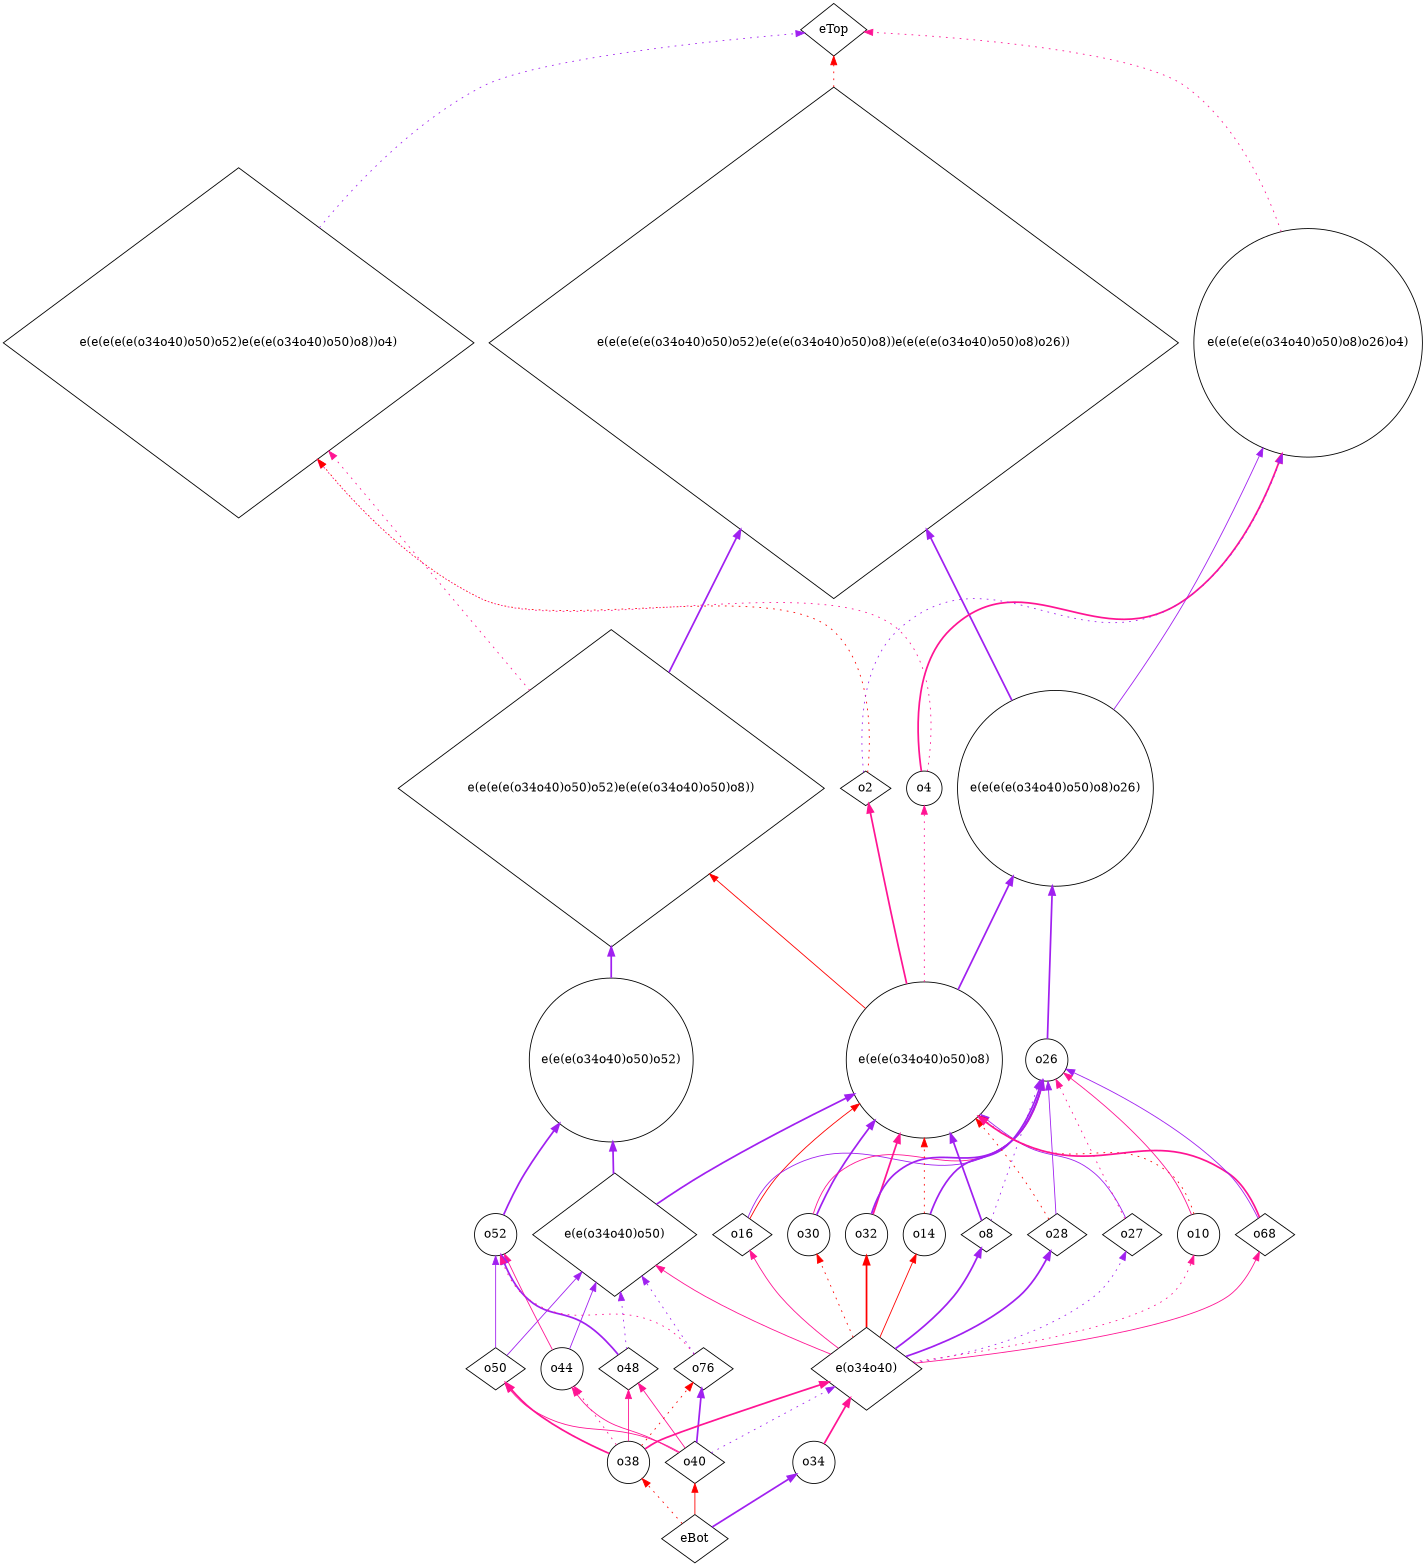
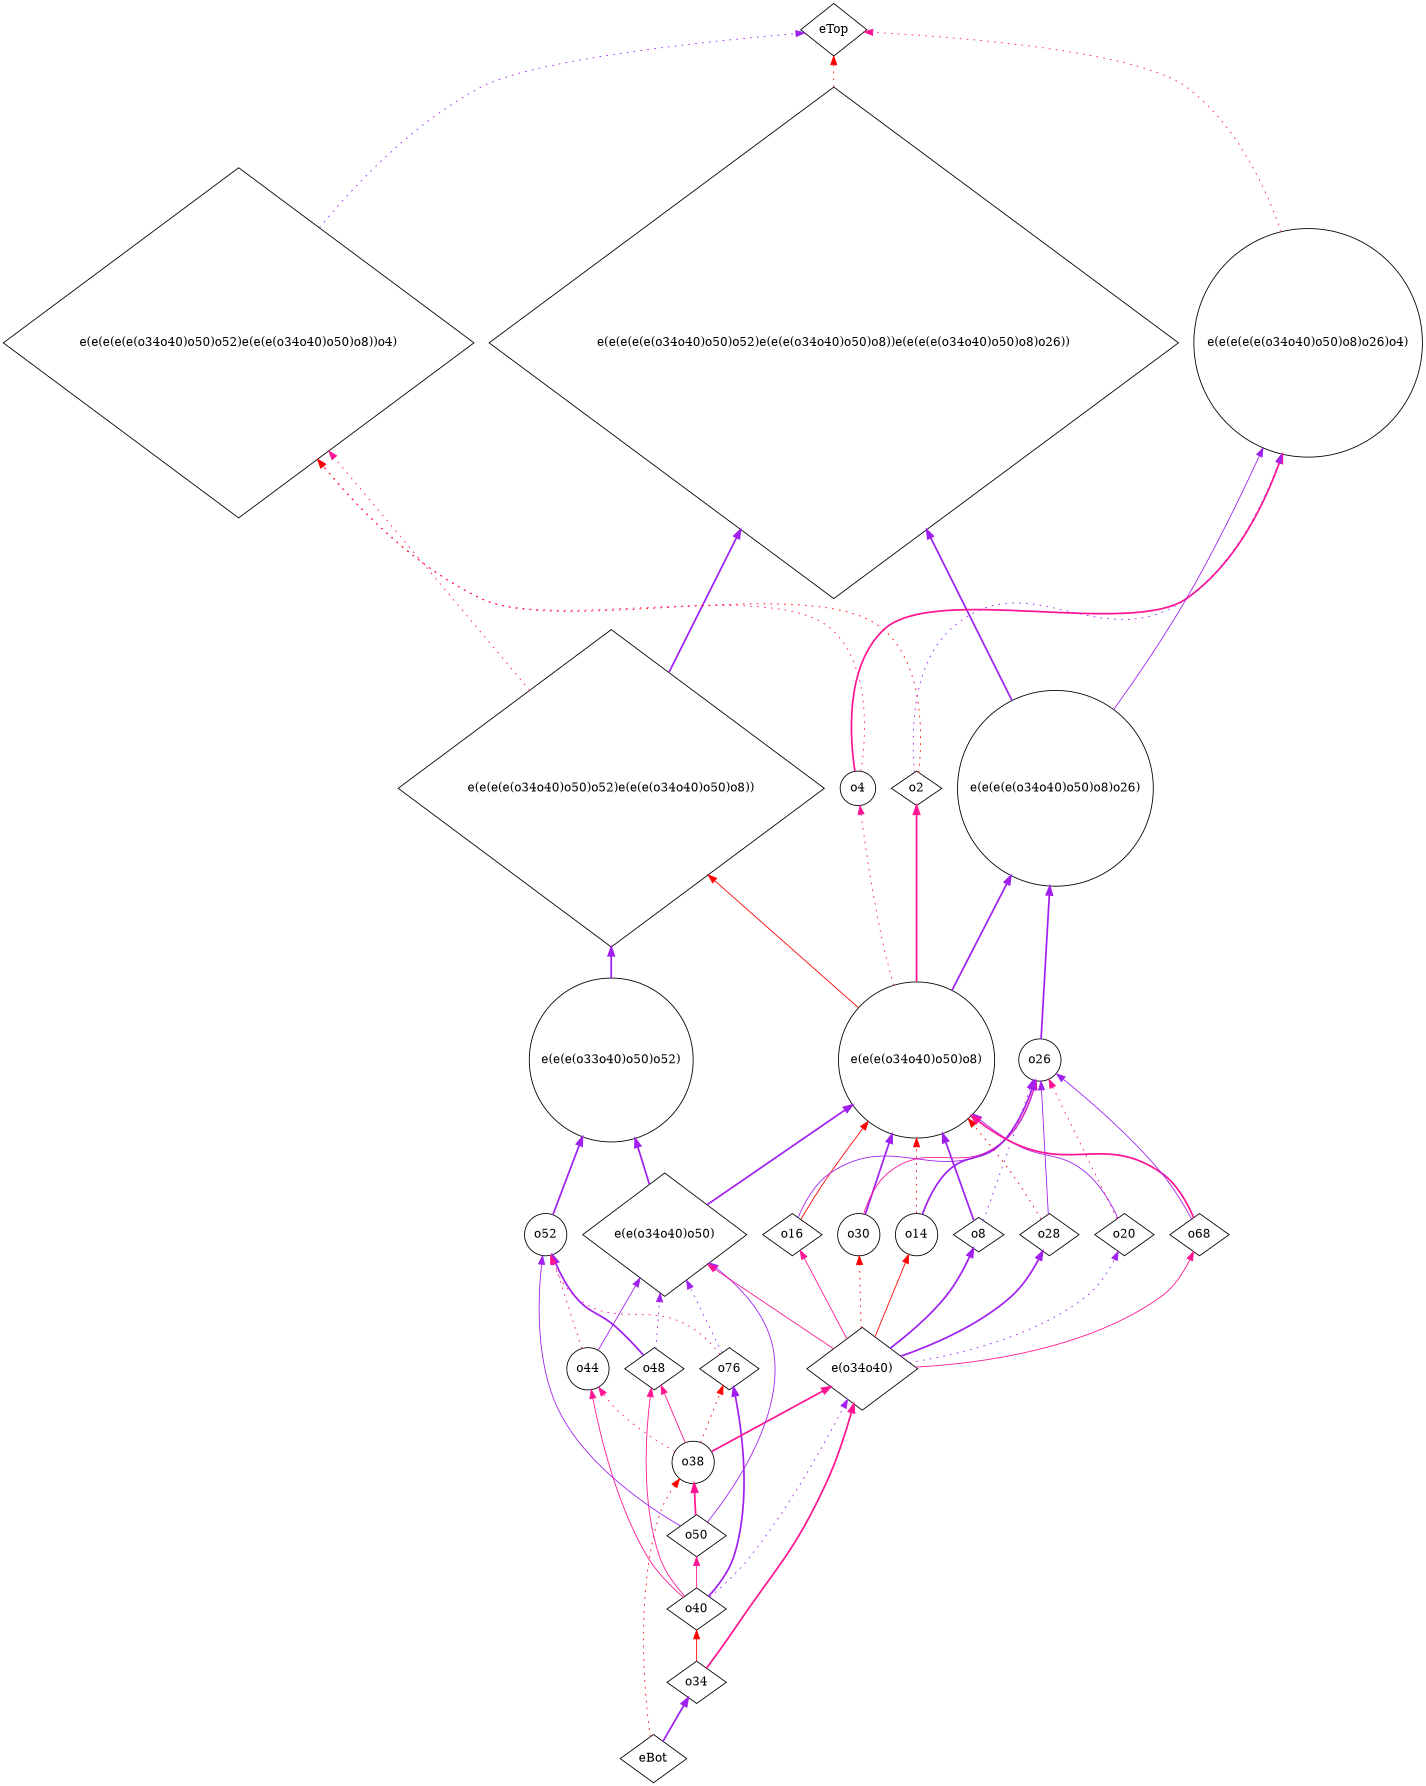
  strict digraph {
    rankdir=BT
    node [shape=diamond]
    edge [color=purple style=bold]
    eBot [height=0.77632 width=0.77632]
    o40 [height=0.68605 width=0.68605]
    o38 [height=0.68605 shape=ellipse width=0.68605]
-   o34 [height=0.68605 shape=ellipse width=0.68605]
+   o34 [height=0.68605 width=0.68605]
    o50 [height=0.68605 width=0.68605]
    "e(o34o40)" [height=1.336 width=1.336]
    o44 [height=0.68605 shape=ellipse width=0.68605]
    o48 [height=0.68605 width=0.68605]
    n9 [height=0.68605 label=o76 width=0.68605]
    o52 [height=0.68605 shape=ellipse width=0.68605]
    "e(e(o34o40)o50)" [height=1.9859 width=1.9859]
    o16 [height=0.68605 width=0.68605]
    o30 [height=0.68605 shape=ellipse width=0.68605]
-   o32 [height=0.68605 shape=ellipse width=0.68605]
    o14 [height=0.68605 shape=ellipse width=0.68605]
    o8 [height=0.55967 width=0.55967]
    o28 [height=0.68605 width=0.68605]
-   o20 [height=0.68605 width=0.68605 label=o27]
-   o10 [height=0.68605 shape=ellipse width=0.68605]
+   o20 [height=0.68605 width=0.68605]
    n20 [height=0.68605 label=o68 width=0.68605]
    eTop [height=0.84854 width=0.84854]
-   "e(e(e(o34o40)o50)o52)" [height=2.6359 shape=ellipse width=2.6359]
+   "e(e(e(o34o40)o50)o52)" [height=2.6359 shape=ellipse width=2.6359 label="e(e(e(o33o40)o50)o52)"]
    "e(e(e(e(o34o40)o50)o52)e(e(e(o34o40)o50)o8))" [height=5.1093 width=5.1093]
    "e(e(e(e(e(o34o40)o50)o52)e(e(e(o34o40)o50)o8))e(e(e(e(o34o40)o50)o8)o26))" [height=8.2326 width=8.2326]
    "e(e(e(e(e(o34o40)o50)o52)e(e(e(o34o40)o50)o8))o4)" [height=5.6328 width=5.6328]
    "e(e(e(o34o40)o50)o8)" [height=2.5095 shape=ellipse width=2.5095]
    o26 [height=0.68605 shape=ellipse width=0.68605]
    "e(e(e(e(o34o40)o50)o8)o26)" [height=3.1594 shape=ellipse width=3.1594]
    o4 [height=0.55967 shape=ellipse width=0.55967]
    o2 [height=0.55967 width=0.55967]
    "e(e(e(e(e(o34o40)o50)o8)o26)o4)" [height=3.683 shape=ellipse width=3.683]
-   eBot -> o40 [color=red style=solid]
+   o34 -> o40 [color=red style=solid]
    eBot -> o38 [color=red style=dotted]
    eBot -> o34
    o40 -> o50 [color=deeppink style=solid]
    o40 -> "e(o34o40)" [style=dotted]
    o40 -> o44 [color=deeppink style=solid]
    o40 -> o48 [color=deeppink style=solid]
    o40 -> n9
-   o38 -> o50 [color=deeppink]
+   o50 -> o38 [color=deeppink]
    o38 -> "e(o34o40)" [color=deeppink]
    o38 -> o44 [color=deeppink style=dotted]
    o38 -> o48 [color=deeppink style=solid]
    o38 -> n9 [color=red style=dotted]
    o34 -> "e(o34o40)" [color=deeppink]
    o50 -> o52 [style=solid]
    o50 -> "e(e(o34o40)o50)" [style=solid]
    "e(o34o40)" -> "e(e(o34o40)o50)" [color=deeppink style=solid]
    "e(o34o40)" -> o16 [color=deeppink style=solid]
    "e(o34o40)" -> o30 [color=red style=dotted]
-   "e(o34o40)" -> o32 [color=red]
    "e(o34o40)" -> o14 [color=red style=solid]
    "e(o34o40)" -> o8
    "e(o34o40)" -> o28
    "e(o34o40)" -> o20 [style=dotted]
-   "e(o34o40)" -> o10 [color=deeppink style=dotted]
    "e(o34o40)" -> n20 [color=deeppink style=solid]
-   o44 -> o52 [color=deeppink style=solid]
+   o44 -> o52 [color=deeppink style=dotted]
    o44 -> "e(e(o34o40)o50)" [style=solid]
    o48 -> o52
    o48 -> "e(e(o34o40)o50)" [style=dotted]
    n9 -> o52 [color=deeppink style=dotted]
    n9 -> "e(e(o34o40)o50)" [style=dotted]
    o52 -> "e(e(e(o34o40)o50)o52)"
    "e(e(o34o40)o50)" -> "e(e(e(o34o40)o50)o52)"
    "e(e(o34o40)o50)" -> "e(e(e(o34o40)o50)o8)"
    o16 -> "e(e(e(o34o40)o50)o8)" [color=red style=solid]
    o16 -> o26 [style=solid]
    o30 -> "e(e(e(o34o40)o50)o8)"
    o30 -> o26 [color=deeppink style=solid]
-   o32 -> "e(e(e(o34o40)o50)o8)" [color=deeppink]
-   o32 -> o26
    o14 -> "e(e(e(o34o40)o50)o8)" [color=red style=dotted]
    o14 -> o26
    o8 -> "e(e(e(o34o40)o50)o8)"
    o8 -> o26 [style=dotted]
    o28 -> "e(e(e(o34o40)o50)o8)" [color=red style=dotted]
    o28 -> o26 [style=solid]
    o20 -> "e(e(e(o34o40)o50)o8)" [style=solid]
    o20 -> o26 [color=deeppink style=dotted]
-   o10 -> "e(e(e(o34o40)o50)o8)" [color=red style=dotted]
-   o10 -> o26 [color=deeppink style=solid]
    n20 -> "e(e(e(o34o40)o50)o8)" [color=deeppink]
    n20 -> o26 [style=solid]
    "e(e(e(o34o40)o50)o52)" -> "e(e(e(e(o34o40)o50)o52)e(e(e(o34o40)o50)o8))"
    "e(e(e(e(o34o40)o50)o52)e(e(e(o34o40)o50)o8))" -> "e(e(e(e(e(o34o40)o50)o52)e(e(e(o34o40)o50)o8))e(e(e(e(o34o40)o50)o8)o26))"
    "e(e(e(e(o34o40)o50)o52)e(e(e(o34o40)o50)o8))" -> "e(e(e(e(e(o34o40)o50)o52)e(e(e(o34o40)o50)o8))o4)" [color=deeppink style=dotted]
    "e(e(e(e(e(o34o40)o50)o52)e(e(e(o34o40)o50)o8))e(e(e(e(o34o40)o50)o8)o26))" -> eTop [color=red style=dotted]
    "e(e(e(e(e(o34o40)o50)o52)e(e(e(o34o40)o50)o8))o4)" -> eTop [style=dotted]
    "e(e(e(o34o40)o50)o8)" -> "e(e(e(e(o34o40)o50)o52)e(e(e(o34o40)o50)o8))" [color=red style=solid]
    "e(e(e(o34o40)o50)o8)" -> "e(e(e(e(o34o40)o50)o8)o26)"
    "e(e(e(o34o40)o50)o8)" -> o4 [color=deeppink style=dotted]
    "e(e(e(o34o40)o50)o8)" -> o2 [color=deeppink]
    o26 -> "e(e(e(e(o34o40)o50)o8)o26)"
    "e(e(e(e(o34o40)o50)o8)o26)" -> "e(e(e(e(e(o34o40)o50)o52)e(e(e(o34o40)o50)o8))e(e(e(e(o34o40)o50)o8)o26))"
    "e(e(e(e(o34o40)o50)o8)o26)" -> "e(e(e(e(e(o34o40)o50)o8)o26)o4)" [style=solid]
    o4 -> "e(e(e(e(e(o34o40)o50)o52)e(e(e(o34o40)o50)o8))o4)" [color=deeppink style=dotted]
    o4 -> "e(e(e(e(e(o34o40)o50)o8)o26)o4)" [color=deeppink]
    o2 -> "e(e(e(e(e(o34o40)o50)o52)e(e(e(o34o40)o50)o8))o4)" [color=red style=dotted]
    o2 -> "e(e(e(e(e(o34o40)o50)o8)o26)o4)" [style=dotted]
    "e(e(e(e(e(o34o40)o50)o8)o26)o4)" -> eTop [color=deeppink style=dotted]
  }
